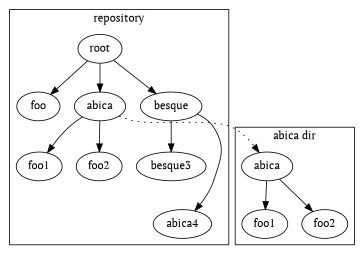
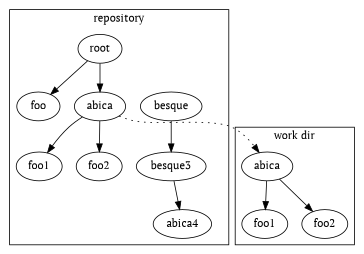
  digraph {
    fontname="PT Serif"
    node [fontname="PT Serif"]
    edge [fontname="PT Serif"]
    root
    foo
    abica
    besque
    foo1
    foo2
    n7 [label=besque3]
    n8 [label=abica4]
    n9 [label=abica]
    n10 [label=foo1]
    n11 [label=foo2]
    subgraph cluster_1 {
      color=black
      label=repository
      root
      foo
      abica
      besque
      foo1
      foo2
      n7
      n8
    }
    subgraph cluster_2 {
      color=black
-     label="abica dir"
+     label="work dir"
      n9
      n10
      n11
    }
    root -> foo
    root -> abica
-   root -> besque
    abica -> foo1
    abica -> foo2
    abica -> n9 [style=dotted]
    besque -> n7
-   besque -> n8
+   n7 -> n8
    n9 -> n10
    n9 -> n11
  }
